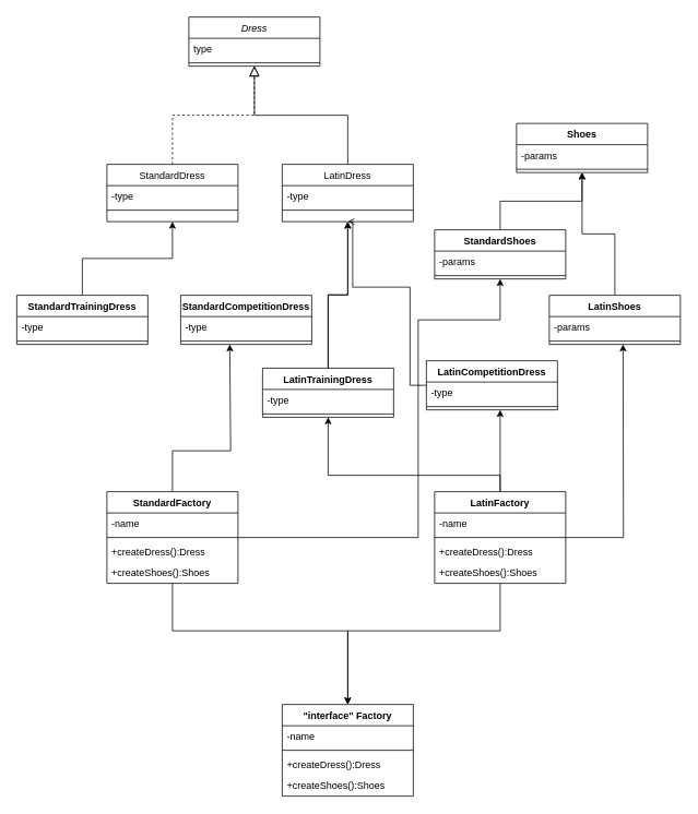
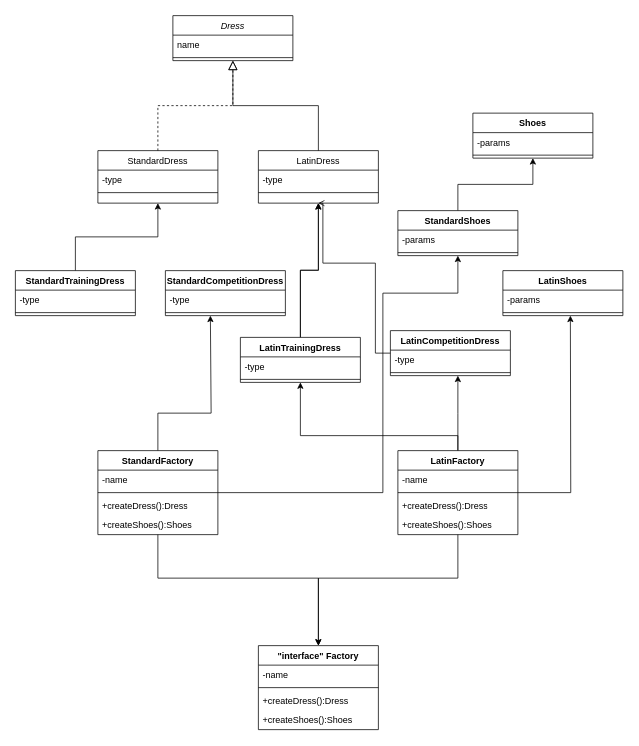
  <mxCell id="0" />
  <mxCell id="1" parent="0" />
  <mxCell id="2" style="edgeStyle=orthogonalEdgeStyle;rounded=0;orthogonalLoop=1;jettySize=auto;html=1;entryX=0.5;entryY=1;entryDx=0;entryDy=0;" edge="1" parent="1" source="44" target="35"><mxGeometry relative="1" as="geometry"><Array as="points"><mxPoint x="510" y="656" /><mxPoint x="510" y="390" /><mxPoint x="610" y="390" /></Array></mxGeometry></mxCell>
  <mxCell id="3" value="Dress" style="swimlane;fontStyle=2;align=center;verticalAlign=top;childLayout=stackLayout;horizontal=1;startSize=26;horizontalStack=0;resizeParent=1;resizeLast=0;collapsible=1;marginBottom=0;rounded=0;shadow=0;strokeWidth=1;" parent="1" vertex="1"><mxGeometry x="230" y="20" width="160" height="60" as="geometry"><mxRectangle x="230" y="140" width="160" height="26" as="alternateBounds" /></mxGeometry></mxCell>
- <mxCell id="4" value="type" style="text;align=left;verticalAlign=top;spacingLeft=4;spacingRight=4;overflow=hidden;rotatable=0;points=[[0,0.5],[1,0.5]];portConstraint=eastwest;" parent="3" vertex="1"><mxGeometry y="26" width="160" height="26" as="geometry" /></mxCell>
+ <mxCell id="4" value="name" style="text;align=left;verticalAlign=top;spacingLeft=4;spacingRight=4;overflow=hidden;rotatable=0;points=[[0,0.5],[1,0.5]];portConstraint=eastwest;" parent="3" vertex="1"><mxGeometry y="26" width="160" height="26" as="geometry" /></mxCell>
  <mxCell id="5" value="" style="line;html=1;strokeWidth=1;align=left;verticalAlign=middle;spacingTop=-1;spacingLeft=3;spacingRight=3;rotatable=0;labelPosition=right;points=[];portConstraint=eastwest;" parent="3" vertex="1"><mxGeometry y="52" width="160" height="8" as="geometry" /></mxCell>
  <mxCell id="6" value="StandardDress" style="swimlane;fontStyle=0;align=center;verticalAlign=top;childLayout=stackLayout;horizontal=1;startSize=26;horizontalStack=0;resizeParent=1;resizeLast=0;collapsible=1;marginBottom=0;rounded=0;shadow=0;strokeWidth=1;" parent="1" vertex="1"><mxGeometry x="130" y="200" width="160" height="70" as="geometry"><mxRectangle x="130" y="380" width="160" height="26" as="alternateBounds" /></mxGeometry></mxCell>
  <mxCell id="7" value="-type" style="text;align=left;verticalAlign=top;spacingLeft=4;spacingRight=4;overflow=hidden;rotatable=0;points=[[0,0.5],[1,0.5]];portConstraint=eastwest;" parent="6" vertex="1"><mxGeometry y="26" width="160" height="26" as="geometry" /></mxCell>
  <mxCell id="8" value="" style="line;html=1;strokeWidth=1;align=left;verticalAlign=middle;spacingTop=-1;spacingLeft=3;spacingRight=3;rotatable=0;labelPosition=right;points=[];portConstraint=eastwest;" parent="6" vertex="1"><mxGeometry y="52" width="160" height="8" as="geometry" /></mxCell>
  <mxCell id="9" value="" style="endArrow=block;endSize=10;endFill=0;shadow=0;strokeWidth=1;rounded=0;edgeStyle=elbowEdgeStyle;elbow=vertical;dashed=1;" parent="1" source="6" target="3" edge="1"><mxGeometry width="160" relative="1" as="geometry"><mxPoint x="210" y="103" as="sourcePoint" /><mxPoint x="210" y="103" as="targetPoint" /></mxGeometry></mxCell>
  <mxCell id="10" value="LatinDress" style="swimlane;fontStyle=0;align=center;verticalAlign=top;childLayout=stackLayout;horizontal=1;startSize=26;horizontalStack=0;resizeParent=1;resizeLast=0;collapsible=1;marginBottom=0;rounded=0;shadow=0;strokeWidth=1;" parent="1" vertex="1"><mxGeometry x="344" y="200" width="160" height="70" as="geometry"><mxRectangle x="340" y="380" width="170" height="26" as="alternateBounds" /></mxGeometry></mxCell>
  <mxCell id="11" value="-type" style="text;align=left;verticalAlign=top;spacingLeft=4;spacingRight=4;overflow=hidden;rotatable=0;points=[[0,0.5],[1,0.5]];portConstraint=eastwest;" parent="10" vertex="1"><mxGeometry y="26" width="160" height="26" as="geometry" /></mxCell>
  <mxCell id="12" value="" style="line;html=1;strokeWidth=1;align=left;verticalAlign=middle;spacingTop=-1;spacingLeft=3;spacingRight=3;rotatable=0;labelPosition=right;points=[];portConstraint=eastwest;" parent="10" vertex="1"><mxGeometry y="52" width="160" height="8" as="geometry" /></mxCell>
  <mxCell id="13" value="" style="endArrow=block;endSize=10;endFill=0;shadow=0;strokeWidth=1;rounded=0;edgeStyle=elbowEdgeStyle;elbow=vertical;" parent="1" source="10" target="3" edge="1"><mxGeometry width="160" relative="1" as="geometry"><mxPoint x="220" y="273" as="sourcePoint" /><mxPoint x="320" y="171" as="targetPoint" /></mxGeometry></mxCell>
  <mxCell id="14" style="edgeStyle=orthogonalEdgeStyle;rounded=0;orthogonalLoop=1;jettySize=auto;html=1;entryX=0.5;entryY=1;entryDx=0;entryDy=0;" edge="1" parent="1" source="15" target="6"><mxGeometry relative="1" as="geometry" /></mxCell>
  <mxCell id="15" value="StandardTrainingDress" style="swimlane;fontStyle=1;align=center;verticalAlign=top;childLayout=stackLayout;horizontal=1;startSize=26;horizontalStack=0;resizeParent=1;resizeParentMax=0;resizeLast=0;collapsible=1;marginBottom=0;whiteSpace=wrap;html=1;" vertex="1" parent="1"><mxGeometry x="20" y="360" width="160" height="60" as="geometry" /></mxCell>
  <mxCell id="16" value="-type" style="text;strokeColor=none;fillColor=none;align=left;verticalAlign=top;spacingLeft=4;spacingRight=4;overflow=hidden;rotatable=0;points=[[0,0.5],[1,0.5]];portConstraint=eastwest;whiteSpace=wrap;html=1;" vertex="1" parent="15"><mxGeometry y="26" width="160" height="26" as="geometry" /></mxCell>
  <mxCell id="17" value="" style="line;strokeWidth=1;fillColor=none;align=left;verticalAlign=middle;spacingTop=-1;spacingLeft=3;spacingRight=3;rotatable=0;labelPosition=right;points=[];portConstraint=eastwest;strokeColor=inherit;" vertex="1" parent="15"><mxGeometry y="52" width="160" height="8" as="geometry" /></mxCell>
  <mxCell id="18" value="StandardCompetitionDress" style="swimlane;fontStyle=1;align=center;verticalAlign=top;childLayout=stackLayout;horizontal=1;startSize=26;horizontalStack=0;resizeParent=1;resizeParentMax=0;resizeLast=0;collapsible=1;marginBottom=0;whiteSpace=wrap;html=1;" vertex="1" parent="1"><mxGeometry x="220" y="360" width="160" height="60" as="geometry" /></mxCell>
  <mxCell id="19" value="-type" style="text;strokeColor=none;fillColor=none;align=left;verticalAlign=top;spacingLeft=4;spacingRight=4;overflow=hidden;rotatable=0;points=[[0,0.5],[1,0.5]];portConstraint=eastwest;whiteSpace=wrap;html=1;" vertex="1" parent="18"><mxGeometry y="26" width="160" height="26" as="geometry" /></mxCell>
  <mxCell id="20" value="" style="line;strokeWidth=1;fillColor=none;align=left;verticalAlign=middle;spacingTop=-1;spacingLeft=3;spacingRight=3;rotatable=0;labelPosition=right;points=[];portConstraint=eastwest;strokeColor=inherit;" vertex="1" parent="18"><mxGeometry y="52" width="160" height="8" as="geometry" /></mxCell>
  <mxCell id="21" style="edgeStyle=orthogonalEdgeStyle;rounded=0;orthogonalLoop=1;jettySize=auto;html=1;entryX=0.5;entryY=1;entryDx=0;entryDy=0;" edge="1" parent="1" source="59" target="10"><mxGeometry relative="1" as="geometry"><mxPoint x="430" y="300" as="targetPoint" /></mxGeometry></mxCell>
  <mxCell id="22" value="LatinCompetitionDress" style="swimlane;fontStyle=1;align=center;verticalAlign=top;childLayout=stackLayout;horizontal=1;startSize=26;horizontalStack=0;resizeParent=1;resizeParentMax=0;resizeLast=0;collapsible=1;marginBottom=0;whiteSpace=wrap;html=1;" vertex="1" parent="1"><mxGeometry x="520" y="440" width="160" height="60" as="geometry" /></mxCell>
  <mxCell id="23" value="-type" style="text;strokeColor=none;fillColor=none;align=left;verticalAlign=top;spacingLeft=4;spacingRight=4;overflow=hidden;rotatable=0;points=[[0,0.5],[1,0.5]];portConstraint=eastwest;whiteSpace=wrap;html=1;" vertex="1" parent="22"><mxGeometry y="26" width="160" height="26" as="geometry" /></mxCell>
  <mxCell id="24" value="" style="line;strokeWidth=1;fillColor=none;align=left;verticalAlign=middle;spacingTop=-1;spacingLeft=3;spacingRight=3;rotatable=0;labelPosition=right;points=[];portConstraint=eastwest;strokeColor=inherit;" vertex="1" parent="22"><mxGeometry y="52" width="160" height="8" as="geometry" /></mxCell>
  <mxCell id="25" style="edgeStyle=orthogonalEdgeStyle;rounded=0;orthogonalLoop=1;jettySize=auto;html=1;entryX=0.5;entryY=1;entryDx=0;entryDy=0;" edge="1" parent="1" source="59" target="10"><mxGeometry relative="1" as="geometry" /></mxCell>
  <mxCell id="26" value="&quot;interface&quot;&amp;nbsp;&lt;span style=&quot;background-color: initial;&quot;&gt;Factory&lt;/span&gt;" style="swimlane;fontStyle=1;align=center;verticalAlign=top;childLayout=stackLayout;horizontal=1;startSize=26;horizontalStack=0;resizeParent=1;resizeParentMax=0;resizeLast=0;collapsible=1;marginBottom=0;whiteSpace=wrap;html=1;" vertex="1" parent="1"><mxGeometry x="344" y="860" width="160" height="112" as="geometry" /></mxCell>
  <mxCell id="27" value="-name" style="text;strokeColor=none;fillColor=none;align=left;verticalAlign=top;spacingLeft=4;spacingRight=4;overflow=hidden;rotatable=0;points=[[0,0.5],[1,0.5]];portConstraint=eastwest;whiteSpace=wrap;html=1;" vertex="1" parent="26"><mxGeometry y="26" width="160" height="26" as="geometry" /></mxCell>
  <mxCell id="28" value="" style="line;strokeWidth=1;fillColor=none;align=left;verticalAlign=middle;spacingTop=-1;spacingLeft=3;spacingRight=3;rotatable=0;labelPosition=right;points=[];portConstraint=eastwest;strokeColor=inherit;" vertex="1" parent="26"><mxGeometry y="52" width="160" height="8" as="geometry" /></mxCell>
  <mxCell id="29" value="+createDress():Dress" style="text;strokeColor=none;fillColor=none;align=left;verticalAlign=top;spacingLeft=4;spacingRight=4;overflow=hidden;rotatable=0;points=[[0,0.5],[1,0.5]];portConstraint=eastwest;whiteSpace=wrap;html=1;" vertex="1" parent="26"><mxGeometry y="60" width="160" height="26" as="geometry" /></mxCell>
  <mxCell id="30" value="&lt;div&gt;+createShoes():Shoes&lt;/div&gt;" style="text;strokeColor=none;fillColor=none;align=left;verticalAlign=top;spacingLeft=4;spacingRight=4;overflow=hidden;rotatable=0;points=[[0,0.5],[1,0.5]];portConstraint=eastwest;whiteSpace=wrap;html=1;" vertex="1" parent="26"><mxGeometry y="86" width="160" height="26" as="geometry" /></mxCell>
  <mxCell id="31" value="Shoes" style="swimlane;fontStyle=1;align=center;verticalAlign=top;childLayout=stackLayout;horizontal=1;startSize=26;horizontalStack=0;resizeParent=1;resizeParentMax=0;resizeLast=0;collapsible=1;marginBottom=0;whiteSpace=wrap;html=1;" vertex="1" parent="1"><mxGeometry x="630" y="150" width="160" height="60" as="geometry" /></mxCell>
  <mxCell id="32" value="-params" style="text;strokeColor=none;fillColor=none;align=left;verticalAlign=top;spacingLeft=4;spacingRight=4;overflow=hidden;rotatable=0;points=[[0,0.5],[1,0.5]];portConstraint=eastwest;whiteSpace=wrap;html=1;" vertex="1" parent="31"><mxGeometry y="26" width="160" height="26" as="geometry" /></mxCell>
  <mxCell id="33" value="" style="line;strokeWidth=1;fillColor=none;align=left;verticalAlign=middle;spacingTop=-1;spacingLeft=3;spacingRight=3;rotatable=0;labelPosition=right;points=[];portConstraint=eastwest;strokeColor=inherit;" vertex="1" parent="31"><mxGeometry y="52" width="160" height="8" as="geometry" /></mxCell>
  <mxCell id="34" style="edgeStyle=orthogonalEdgeStyle;rounded=0;orthogonalLoop=1;jettySize=auto;html=1;entryX=0.5;entryY=1;entryDx=0;entryDy=0;" edge="1" parent="1" source="35" target="31"><mxGeometry relative="1" as="geometry" /></mxCell>
  <mxCell id="35" value="StandardShoes" style="swimlane;fontStyle=1;align=center;verticalAlign=top;childLayout=stackLayout;horizontal=1;startSize=26;horizontalStack=0;resizeParent=1;resizeParentMax=0;resizeLast=0;collapsible=1;marginBottom=0;whiteSpace=wrap;html=1;" vertex="1" parent="1"><mxGeometry x="530" y="280" width="160" height="60" as="geometry" /></mxCell>
  <mxCell id="36" value="-params" style="text;strokeColor=none;fillColor=none;align=left;verticalAlign=top;spacingLeft=4;spacingRight=4;overflow=hidden;rotatable=0;points=[[0,0.5],[1,0.5]];portConstraint=eastwest;whiteSpace=wrap;html=1;" vertex="1" parent="35"><mxGeometry y="26" width="160" height="26" as="geometry" /></mxCell>
  <mxCell id="37" value="" style="line;strokeWidth=1;fillColor=none;align=left;verticalAlign=middle;spacingTop=-1;spacingLeft=3;spacingRight=3;rotatable=0;labelPosition=right;points=[];portConstraint=eastwest;strokeColor=inherit;" vertex="1" parent="35"><mxGeometry y="52" width="160" height="8" as="geometry" /></mxCell>
- <mxCell id="38" style="edgeStyle=orthogonalEdgeStyle;rounded=0;orthogonalLoop=1;jettySize=auto;html=1;entryX=0.5;entryY=1;entryDx=0;entryDy=0;" edge="1" parent="1" source="39" target="31"><mxGeometry relative="1" as="geometry" /></mxCell>
  <mxCell id="39" value="LatinShoes" style="swimlane;fontStyle=1;align=center;verticalAlign=top;childLayout=stackLayout;horizontal=1;startSize=26;horizontalStack=0;resizeParent=1;resizeParentMax=0;resizeLast=0;collapsible=1;marginBottom=0;whiteSpace=wrap;html=1;" vertex="1" parent="1"><mxGeometry x="670" y="360" width="160" height="60" as="geometry" /></mxCell>
  <mxCell id="40" value="-params" style="text;strokeColor=none;fillColor=none;align=left;verticalAlign=top;spacingLeft=4;spacingRight=4;overflow=hidden;rotatable=0;points=[[0,0.5],[1,0.5]];portConstraint=eastwest;whiteSpace=wrap;html=1;" vertex="1" parent="39"><mxGeometry y="26" width="160" height="26" as="geometry" /></mxCell>
  <mxCell id="41" value="" style="line;strokeWidth=1;fillColor=none;align=left;verticalAlign=middle;spacingTop=-1;spacingLeft=3;spacingRight=3;rotatable=0;labelPosition=right;points=[];portConstraint=eastwest;strokeColor=inherit;" vertex="1" parent="39"><mxGeometry y="52" width="160" height="8" as="geometry" /></mxCell>
  <mxCell id="42" style="edgeStyle=orthogonalEdgeStyle;rounded=0;orthogonalLoop=1;jettySize=auto;html=1;entryX=0.5;entryY=0;entryDx=0;entryDy=0;" edge="1" parent="1" source="44" target="26"><mxGeometry relative="1" as="geometry"><Array as="points"><mxPoint x="210" y="770" /><mxPoint x="424" y="770" /></Array></mxGeometry></mxCell>
  <mxCell id="43" style="edgeStyle=orthogonalEdgeStyle;rounded=0;orthogonalLoop=1;jettySize=auto;html=1;entryX=0.5;entryY=1;entryDx=0;entryDy=0;" edge="1" parent="1"><mxGeometry relative="1" as="geometry"><mxPoint x="210" y="600" as="sourcePoint" /><mxPoint x="280" y="420" as="targetPoint" /><Array as="points"><mxPoint x="210" y="550" /><mxPoint x="281" y="550" /></Array></mxGeometry></mxCell>
  <mxCell id="44" value="StandardFactory" style="swimlane;fontStyle=1;align=center;verticalAlign=top;childLayout=stackLayout;horizontal=1;startSize=26;horizontalStack=0;resizeParent=1;resizeParentMax=0;resizeLast=0;collapsible=1;marginBottom=0;whiteSpace=wrap;html=1;" vertex="1" parent="1"><mxGeometry x="130" y="600" width="160" height="112" as="geometry" /></mxCell>
  <mxCell id="45" value="-name" style="text;strokeColor=none;fillColor=none;align=left;verticalAlign=top;spacingLeft=4;spacingRight=4;overflow=hidden;rotatable=0;points=[[0,0.5],[1,0.5]];portConstraint=eastwest;whiteSpace=wrap;html=1;" vertex="1" parent="44"><mxGeometry y="26" width="160" height="26" as="geometry" /></mxCell>
  <mxCell id="46" value="" style="line;strokeWidth=1;fillColor=none;align=left;verticalAlign=middle;spacingTop=-1;spacingLeft=3;spacingRight=3;rotatable=0;labelPosition=right;points=[];portConstraint=eastwest;strokeColor=inherit;" vertex="1" parent="44"><mxGeometry y="52" width="160" height="8" as="geometry" /></mxCell>
  <mxCell id="47" value="+createDress():Dress" style="text;strokeColor=none;fillColor=none;align=left;verticalAlign=top;spacingLeft=4;spacingRight=4;overflow=hidden;rotatable=0;points=[[0,0.5],[1,0.5]];portConstraint=eastwest;whiteSpace=wrap;html=1;" vertex="1" parent="44"><mxGeometry y="60" width="160" height="26" as="geometry" /></mxCell>
  <mxCell id="48" value="&lt;div&gt;+createShoes():Shoes&lt;/div&gt;" style="text;strokeColor=none;fillColor=none;align=left;verticalAlign=top;spacingLeft=4;spacingRight=4;overflow=hidden;rotatable=0;points=[[0,0.5],[1,0.5]];portConstraint=eastwest;whiteSpace=wrap;html=1;" vertex="1" parent="44"><mxGeometry y="86" width="160" height="26" as="geometry" /></mxCell>
  <mxCell id="49" style="edgeStyle=orthogonalEdgeStyle;rounded=0;orthogonalLoop=1;jettySize=auto;html=1;entryX=0.5;entryY=0;entryDx=0;entryDy=0;" edge="1" parent="1" source="53" target="26"><mxGeometry relative="1" as="geometry"><Array as="points"><mxPoint x="610" y="770" /><mxPoint x="424" y="770" /></Array></mxGeometry></mxCell>
  <mxCell id="50" style="edgeStyle=orthogonalEdgeStyle;rounded=0;orthogonalLoop=1;jettySize=auto;html=1;entryX=0.5;entryY=1;entryDx=0;entryDy=0;" edge="1" parent="1" source="53" target="59"><mxGeometry relative="1" as="geometry"><mxPoint x="290" y="420" as="targetPoint" /><Array as="points"><mxPoint x="610" y="580" /><mxPoint x="400" y="580" /></Array></mxGeometry></mxCell>
  <mxCell id="51" style="edgeStyle=orthogonalEdgeStyle;rounded=0;orthogonalLoop=1;jettySize=auto;html=1;" edge="1" parent="1" source="53"><mxGeometry relative="1" as="geometry"><mxPoint x="610" y="500" as="targetPoint" /></mxGeometry></mxCell>
  <mxCell id="52" style="edgeStyle=orthogonalEdgeStyle;rounded=0;orthogonalLoop=1;jettySize=auto;html=1;" edge="1" parent="1" source="53"><mxGeometry relative="1" as="geometry"><mxPoint x="760" y="420" as="targetPoint" /></mxGeometry></mxCell>
  <mxCell id="53" value="LatinFactory" style="swimlane;fontStyle=1;align=center;verticalAlign=top;childLayout=stackLayout;horizontal=1;startSize=26;horizontalStack=0;resizeParent=1;resizeParentMax=0;resizeLast=0;collapsible=1;marginBottom=0;whiteSpace=wrap;html=1;" vertex="1" parent="1"><mxGeometry x="530" y="600" width="160" height="112" as="geometry" /></mxCell>
  <mxCell id="54" value="-name" style="text;strokeColor=none;fillColor=none;align=left;verticalAlign=top;spacingLeft=4;spacingRight=4;overflow=hidden;rotatable=0;points=[[0,0.5],[1,0.5]];portConstraint=eastwest;whiteSpace=wrap;html=1;" vertex="1" parent="53"><mxGeometry y="26" width="160" height="26" as="geometry" /></mxCell>
  <mxCell id="55" value="" style="line;strokeWidth=1;fillColor=none;align=left;verticalAlign=middle;spacingTop=-1;spacingLeft=3;spacingRight=3;rotatable=0;labelPosition=right;points=[];portConstraint=eastwest;strokeColor=inherit;" vertex="1" parent="53"><mxGeometry y="52" width="160" height="8" as="geometry" /></mxCell>
  <mxCell id="56" value="+createDress():Dress" style="text;strokeColor=none;fillColor=none;align=left;verticalAlign=top;spacingLeft=4;spacingRight=4;overflow=hidden;rotatable=0;points=[[0,0.5],[1,0.5]];portConstraint=eastwest;whiteSpace=wrap;html=1;" vertex="1" parent="53"><mxGeometry y="60" width="160" height="26" as="geometry" /></mxCell>
  <mxCell id="57" value="&lt;div&gt;+createShoes():Shoes&lt;/div&gt;" style="text;strokeColor=none;fillColor=none;align=left;verticalAlign=top;spacingLeft=4;spacingRight=4;overflow=hidden;rotatable=0;points=[[0,0.5],[1,0.5]];portConstraint=eastwest;whiteSpace=wrap;html=1;" vertex="1" parent="53"><mxGeometry y="86" width="160" height="26" as="geometry" /></mxCell>
  <mxCell id="58" value="" style="edgeStyle=orthogonalEdgeStyle;rounded=0;orthogonalLoop=1;jettySize=auto;html=1;entryX=0.5;entryY=1;entryDx=0;entryDy=0;endArrow=open;" edge="1" parent="1" source="22" target="10"><mxGeometry relative="1" as="geometry"><mxPoint x="424" y="270" as="targetPoint" /><mxPoint x="520" y="470" as="sourcePoint" /><Array as="points"><mxPoint x="500" y="470" /><mxPoint x="500" y="350" /><mxPoint x="430" y="350" /><mxPoint x="430" y="270" /></Array></mxGeometry></mxCell>
  <mxCell id="59" value="LatinTrainingDress" style="swimlane;fontStyle=1;align=center;verticalAlign=top;childLayout=stackLayout;horizontal=1;startSize=26;horizontalStack=0;resizeParent=1;resizeParentMax=0;resizeLast=0;collapsible=1;marginBottom=0;whiteSpace=wrap;html=1;" vertex="1" parent="1"><mxGeometry x="320" y="449" width="160" height="60" as="geometry" /></mxCell>
  <mxCell id="60" value="-type" style="text;strokeColor=none;fillColor=none;align=left;verticalAlign=top;spacingLeft=4;spacingRight=4;overflow=hidden;rotatable=0;points=[[0,0.5],[1,0.5]];portConstraint=eastwest;whiteSpace=wrap;html=1;" vertex="1" parent="59"><mxGeometry y="26" width="160" height="26" as="geometry" /></mxCell>
  <mxCell id="61" value="" style="line;strokeWidth=1;fillColor=none;align=left;verticalAlign=middle;spacingTop=-1;spacingLeft=3;spacingRight=3;rotatable=0;labelPosition=right;points=[];portConstraint=eastwest;strokeColor=inherit;" vertex="1" parent="59"><mxGeometry y="52" width="160" height="8" as="geometry" /></mxCell>
